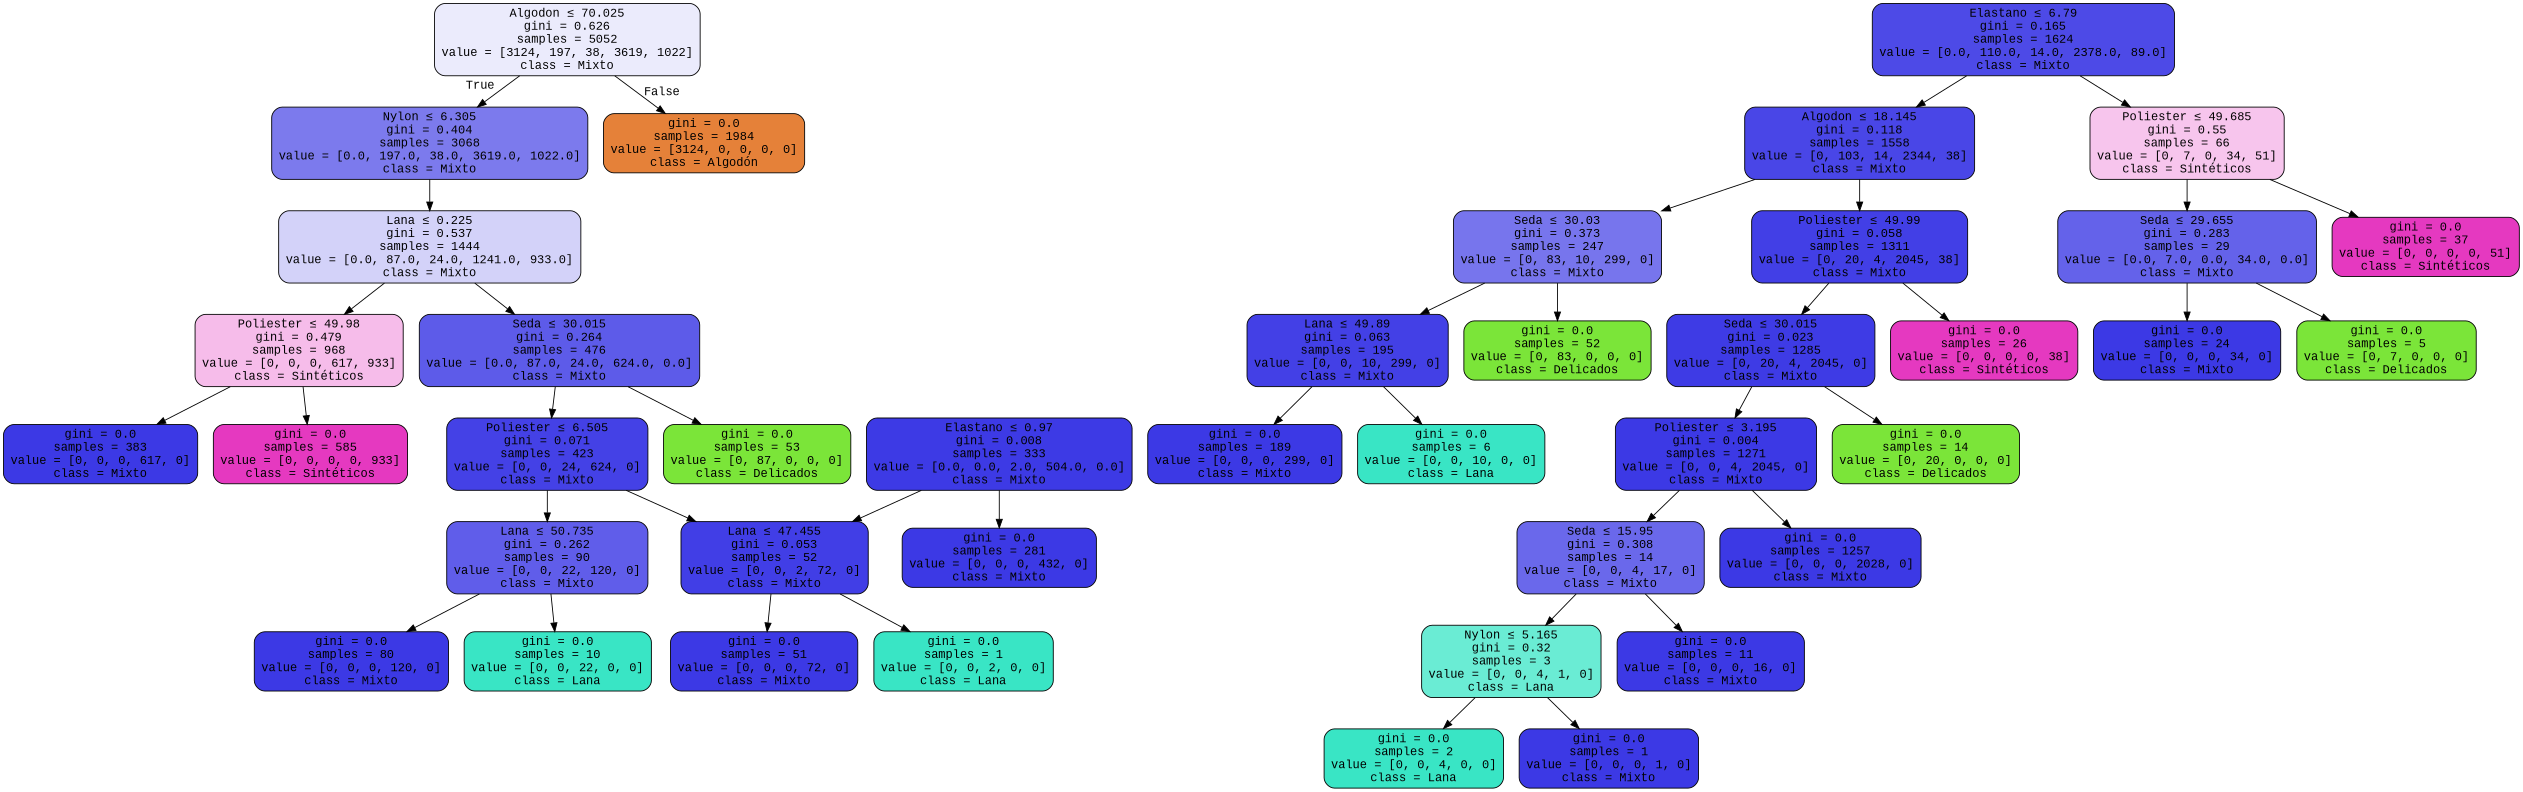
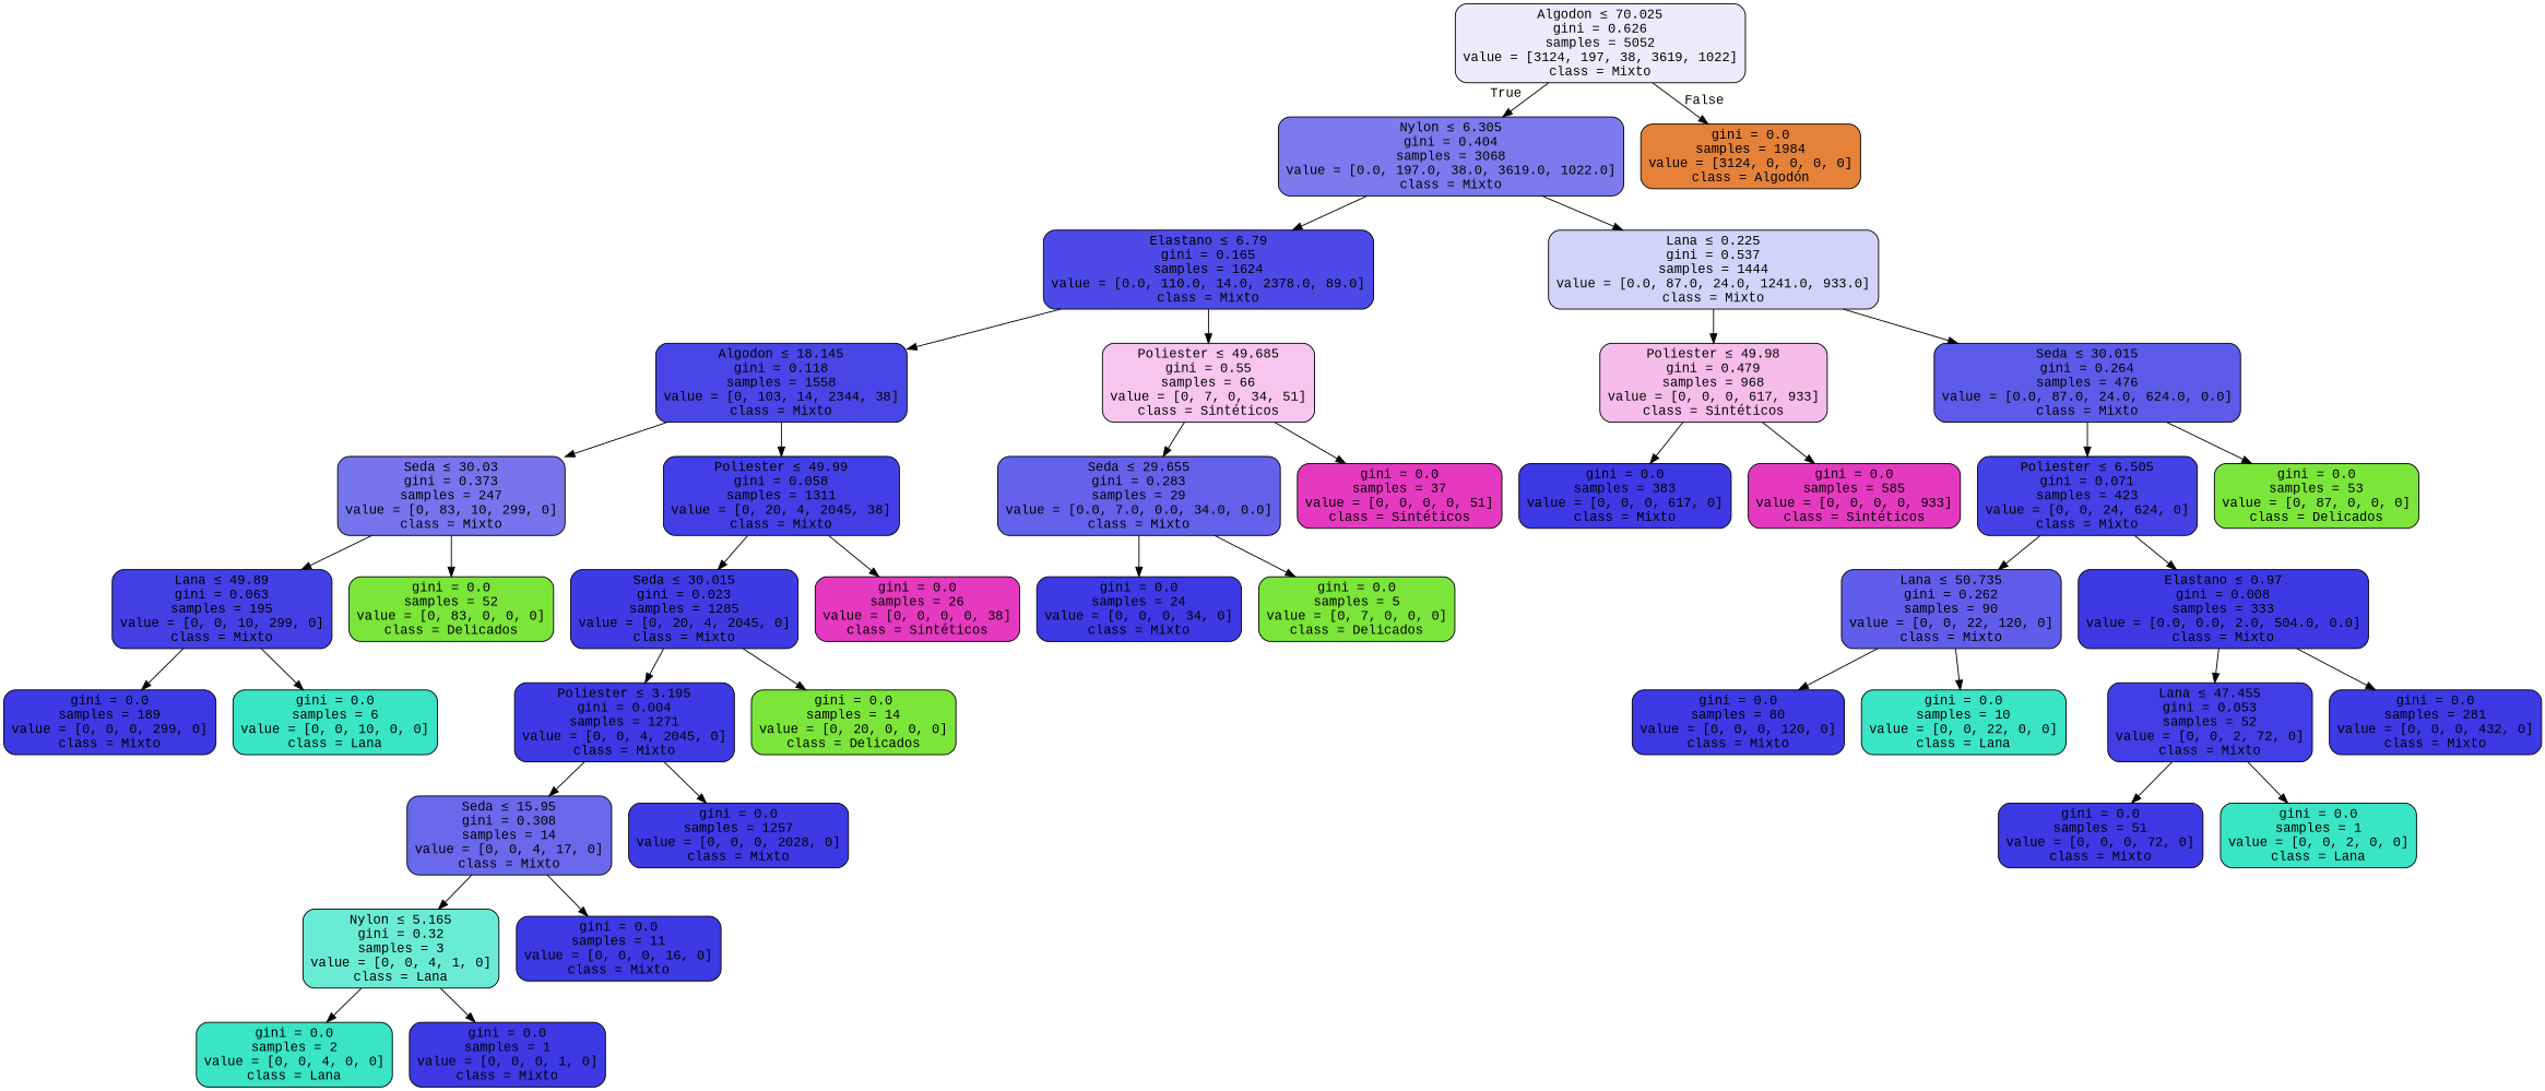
  digraph {
    fontname="Liberation Mono"
    node [color=black fillcolor="#3c39e5" fontname="Liberation Mono" shape=box style="filled, rounded"]
    edge [fontname="Liberation Mono"]
    n1 [fillcolor="#ebebfc" label=<Algodon &le; 70.025<br/>gini = 0.626<br/>samples = 5052<br/>value = [3124, 197, 38, 3619, 1022]<br/>class = Mixto>]
    n2 [fillcolor="#7c7aed" label=<Nylon &le; 6.305<br/>gini = 0.404<br/>samples = 3068<br/>value = [0.0, 197.0, 38.0, 3619.0, 1022.0]<br/>class = Mixto>]
    n3 [fillcolor="#e58139" label=<gini = 0.0<br/>samples = 1984<br/>value = [3124, 0, 0, 0, 0]<br/>class = Algodón>]
    n4 [fillcolor="#4d4ae7" label=<Elastano &le; 6.79<br/>gini = 0.165<br/>samples = 1624<br/>value = [0.0, 110.0, 14.0, 2378.0, 89.0]<br/>class = Mixto>]
    n5 [fillcolor="#d3d2f9" label=<Lana &le; 0.225<br/>gini = 0.537<br/>samples = 1444<br/>value = [0.0, 87.0, 24.0, 1241.0, 933.0]<br/>class = Mixto>]
    n6 [fillcolor="#4946e7" label=<Algodon &le; 18.145<br/>gini = 0.118<br/>samples = 1558<br/>value = [0, 103, 14, 2344, 38]<br/>class = Mixto>]
    n7 [fillcolor="#f7c5ed" label=<Poliester &le; 49.685<br/>gini = 0.55<br/>samples = 66<br/>value = [0, 7, 0, 34, 51]<br/>class = Sintéticos>]
    n8 [fillcolor="#f6bcea" label=<Poliester &le; 49.98<br/>gini = 0.479<br/>samples = 968<br/>value = [0, 0, 0, 617, 933]<br/>class = Sintéticos>]
    n9 [fillcolor="#5d5be9" label=<Seda &le; 30.015<br/>gini = 0.264<br/>samples = 476<br/>value = [0.0, 87.0, 24.0, 624.0, 0.0]<br/>class = Mixto>]
    n10 [fillcolor="#7775ed" label=<Seda &le; 30.03<br/>gini = 0.373<br/>samples = 247<br/>value = [0, 83, 10, 299, 0]<br/>class = Mixto>]
    n11 [fillcolor="#423fe6" label=<Poliester &le; 49.99<br/>gini = 0.058<br/>samples = 1311<br/>value = [0, 20, 4, 2045, 38]<br/>class = Mixto>]
    n12 [fillcolor="#6462ea" label=<Seda &le; 29.655<br/>gini = 0.283<br/>samples = 29<br/>value = [0.0, 7.0, 0.0, 34.0, 0.0]<br/>class = Mixto>]
    n13 [fillcolor="#e539c0" label=<gini = 0.0<br/>samples = 37<br/>value = [0, 0, 0, 0, 51]<br/>class = Sintéticos>]
    n14 [fillcolor="#4340e6" label=<Lana &le; 49.89<br/>gini = 0.063<br/>samples = 195<br/>value = [0, 0, 10, 299, 0]<br/>class = Mixto>]
    n15 [fillcolor="#7be539" label=<gini = 0.0<br/>samples = 52<br/>value = [0, 83, 0, 0, 0]<br/>class = Delicados>]
    n16 [fillcolor="#3e3be5" label=<Seda &le; 30.015<br/>gini = 0.023<br/>samples = 1285<br/>value = [0, 20, 4, 2045, 0]<br/>class = Mixto>]
    n17 [fillcolor="#e539c0" label=<gini = 0.0<br/>samples = 26<br/>value = [0, 0, 0, 0, 38]<br/>class = Sintéticos>]
    n18 [label=<gini = 0.0<br/>samples = 189<br/>value = [0, 0, 0, 299, 0]<br/>class = Mixto>]
    n19 [fillcolor="#39e5c5" label=<gini = 0.0<br/>samples = 6<br/>value = [0, 0, 10, 0, 0]<br/>class = Lana>]
    n20 [label=<Poliester &le; 3.195<br/>gini = 0.004<br/>samples = 1271<br/>value = [0, 0, 4, 2045, 0]<br/>class = Mixto>]
    n21 [fillcolor="#7be539" label=<gini = 0.0<br/>samples = 14<br/>value = [0, 20, 0, 0, 0]<br/>class = Delicados>]
    n22 [fillcolor="#6a68eb" label=<Seda &le; 15.95<br/>gini = 0.308<br/>samples = 14<br/>value = [0, 0, 4, 17, 0]<br/>class = Mixto>]
    n23 [label=<gini = 0.0<br/>samples = 1257<br/>value = [0, 0, 0, 2028, 0]<br/>class = Mixto>]
    n24 [fillcolor="#6aecd4" label=<Nylon &le; 5.165<br/>gini = 0.32<br/>samples = 3<br/>value = [0, 0, 4, 1, 0]<br/>class = Lana>]
    n25 [label=<gini = 0.0<br/>samples = 11<br/>value = [0, 0, 0, 16, 0]<br/>class = Mixto>]
    n26 [fillcolor="#39e5c5" label=<gini = 0.0<br/>samples = 2<br/>value = [0, 0, 4, 0, 0]<br/>class = Lana>]
    n27 [label=<gini = 0.0<br/>samples = 1<br/>value = [0, 0, 0, 1, 0]<br/>class = Mixto>]
    n28 [label=<gini = 0.0<br/>samples = 24<br/>value = [0, 0, 0, 34, 0]<br/>class = Mixto>]
    n29 [fillcolor="#7be539" label=<gini = 0.0<br/>samples = 5<br/>value = [0, 7, 0, 0, 0]<br/>class = Delicados>]
    n30 [label=<gini = 0.0<br/>samples = 383<br/>value = [0, 0, 0, 617, 0]<br/>class = Mixto>]
    n31 [fillcolor="#e539c0" label=<gini = 0.0<br/>samples = 585<br/>value = [0, 0, 0, 0, 933]<br/>class = Sintéticos>]
    n32 [fillcolor="#4441e6" label=<Poliester &le; 6.505<br/>gini = 0.071<br/>samples = 423<br/>value = [0, 0, 24, 624, 0]<br/>class = Mixto>]
    n33 [fillcolor="#7be539" label=<gini = 0.0<br/>samples = 53<br/>value = [0, 87, 0, 0, 0]<br/>class = Delicados>]
    n34 [fillcolor="#605dea" label=<Lana &le; 50.735<br/>gini = 0.262<br/>samples = 90<br/>value = [0, 0, 22, 120, 0]<br/>class = Mixto>]
    n35 [fillcolor="#3d3ae5" label=<Elastano &le; 0.97<br/>gini = 0.008<br/>samples = 333<br/>value = [0.0, 0.0, 2.0, 504.0, 0.0]<br/>class = Mixto>]
    n36 [label=<gini = 0.0<br/>samples = 80<br/>value = [0, 0, 0, 120, 0]<br/>class = Mixto>]
    n37 [fillcolor="#39e5c5" label=<gini = 0.0<br/>samples = 10<br/>value = [0, 0, 22, 0, 0]<br/>class = Lana>]
    n38 [fillcolor="#413ee6" label=<Lana &le; 47.455<br/>gini = 0.053<br/>samples = 52<br/>value = [0, 0, 2, 72, 0]<br/>class = Mixto>]
    n39 [label=<gini = 0.0<br/>samples = 281<br/>value = [0, 0, 0, 432, 0]<br/>class = Mixto>]
    n40 [label=<gini = 0.0<br/>samples = 51<br/>value = [0, 0, 0, 72, 0]<br/>class = Mixto>]
    n41 [fillcolor="#39e5c5" label=<gini = 0.0<br/>samples = 1<br/>value = [0, 0, 2, 0, 0]<br/>class = Lana>]
    n1 -> n2 [headlabel=True labelangle=45 labeldistance=2.5]
    n1 -> n3 [headlabel=False labelangle=-45 labeldistance=2.5]
+   n2 -> n4
    n2 -> n5
    n4 -> n6
    n4 -> n7
    n5 -> n8
    n5 -> n9
    n6 -> n10
    n6 -> n11
    n7 -> n12
    n7 -> n13
    n8 -> n30
    n8 -> n31
    n9 -> n32
    n9 -> n33
    n10 -> n14
    n10 -> n15
    n11 -> n16
    n11 -> n17
    n12 -> n28
    n12 -> n29
    n14 -> n18
    n14 -> n19
    n16 -> n20
    n16 -> n21
    n20 -> n22
    n20 -> n23
    n22 -> n24
    n22 -> n25
    n24 -> n26
    n24 -> n27
    n32 -> n34
-   n32 -> n38
+   n32 -> n35
    n34 -> n36
    n34 -> n37
    n35 -> n38
    n35 -> n39
    n38 -> n40
    n38 -> n41
  }
